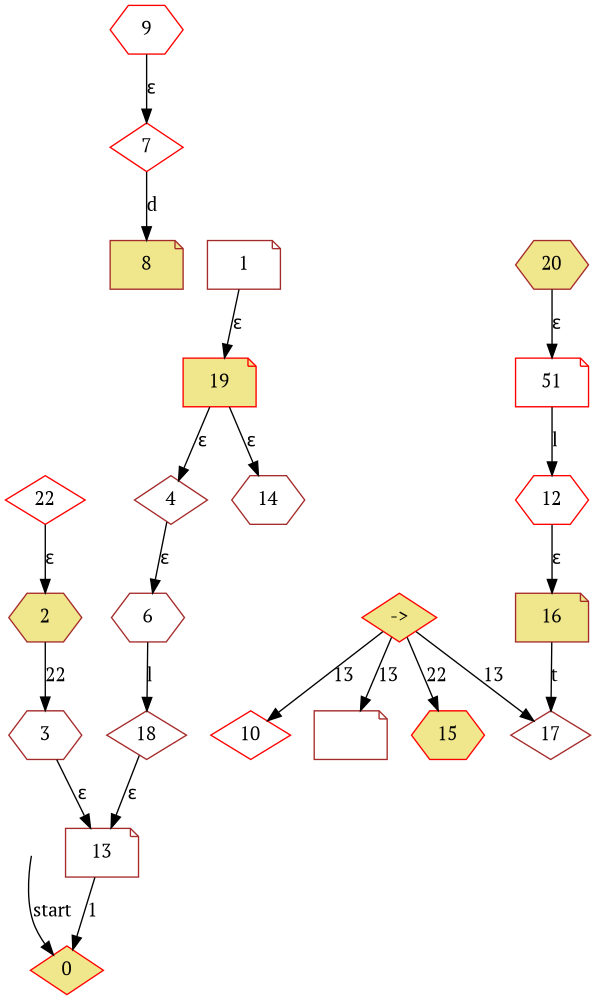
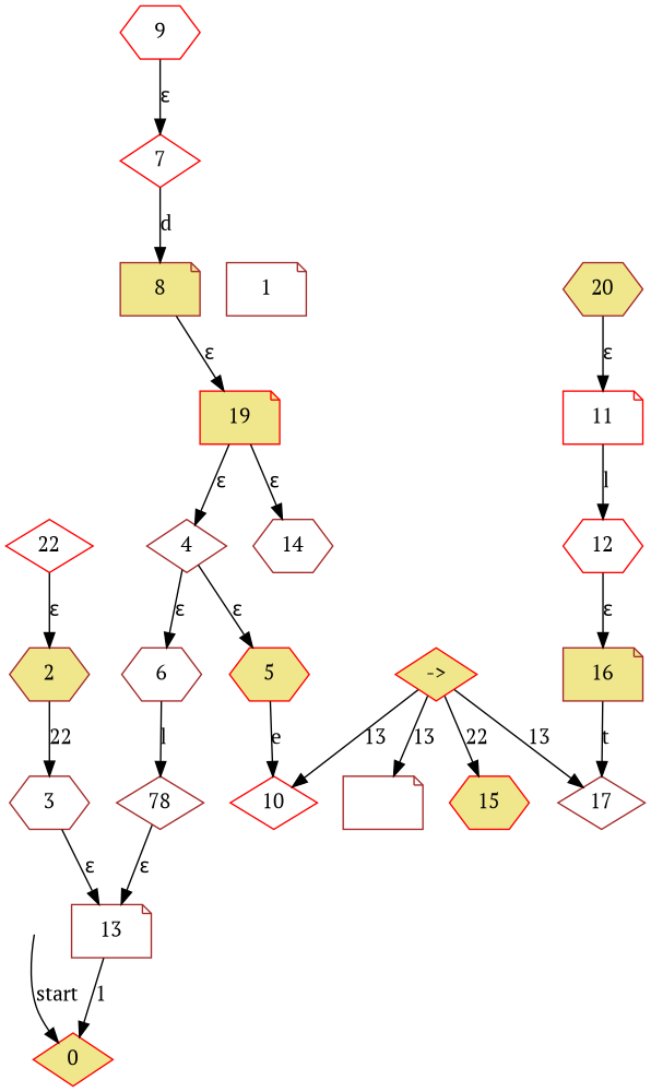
  digraph {
    fontname="PT Serif"
    rankdir=TB
    node [fontname="PT Serif" shape=hexagon style=filled color=brown fillcolor=white]
    edge [fontname="PT Serif"]
    __start [shape=point style=invis color="" fillcolor=""]
    0 [color=red fillcolor=khaki shape=diamond]
    1 [shape=note]
    4 [shape=diamond]
+   5 [color=red fillcolor=khaki]
    6
    10 [color=red shape=diamond]
-   18 [shape=diamond]
+   18 [shape=diamond label=78]
    13 [shape=note]
    2 [fillcolor=khaki]
    3
    15 [color=red fillcolor=khaki]
    7 [color=red shape=diamond]
    8 [fillcolor=khaki shape=note]
    19 [color=red fillcolor=khaki shape=note]
    14
    16 [fillcolor=khaki shape=note]
    17 [shape=diamond]
    9 [color=red]
-   11 [color=red shape=note label=51]
+   11 [color=red shape=note]
    12 [color=red]
    20 [fillcolor=khaki]
    22 [color=red shape=diamond]
    "->" [color=red fillcolor=khaki shape=diamond]
    "" [shape=note]
    __start -> 0 [label=start]
+   4 -> 5 [label="&epsilon;"]
    4 -> 6 [label="&epsilon;"]
+   5 -> 10 [label=e]
    6 -> 18 [label=l]
    18 -> 13 [label="&epsilon;"]
    13 -> 0 [label=1]
    2 -> 3 [label=22]
    3 -> 13 [label="&epsilon;"]
    7 -> 8 [label=d]
-   1 -> 19 [label="&epsilon;"]
+   8 -> 19 [label="&epsilon;"]
    19 -> 4 [label="&epsilon;"]
    19 -> 14 [label="&epsilon;"]
    16 -> 17 [label=t]
    9 -> 7 [label="&epsilon;"]
    11 -> 12 [label=l]
    12 -> 16 [label="&epsilon;"]
    20 -> 11 [label="&epsilon;"]
    22 -> 2 [label="&epsilon;"]
    "->" -> 10 [label=13]
    "->" -> 15 [label=22]
    "->" -> 17 [label=13]
    "->" -> "" [label=13]
  }
